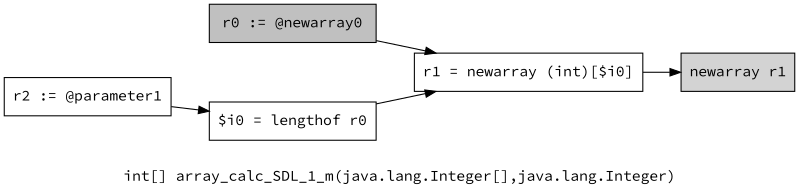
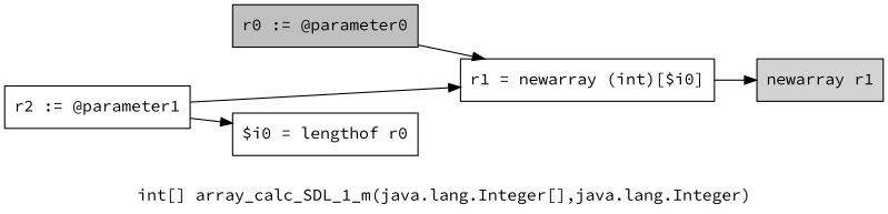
  digraph {
    fontname="Source Code Pro"
    label="int[] array_calc_SDL_1_m(java.lang.Integer[],java.lang.Integer)"
    rankdir=LR
    node [fontname="Source Code Pro" shape=box]
    edge [fontname="Source Code Pro"]
-   n1 [fillcolor=gray label="r0 := @newarray0" style=filled]
+   n1 [fillcolor=gray label="r0 := @parameter0" style=filled]
    n2 [label="r1 = newarray (int)[$i0]"]
    n3 [label="r2 := @parameter1"]
    n4 [label="$i0 = lengthof r0"]
    n5 [fillcolor=lightgray label="newarray r1" style=filled]
    n1 -> n2
    n2 -> n5
    n3 -> n4
-   n4 -> n2
+   n3 -> n2
  }
